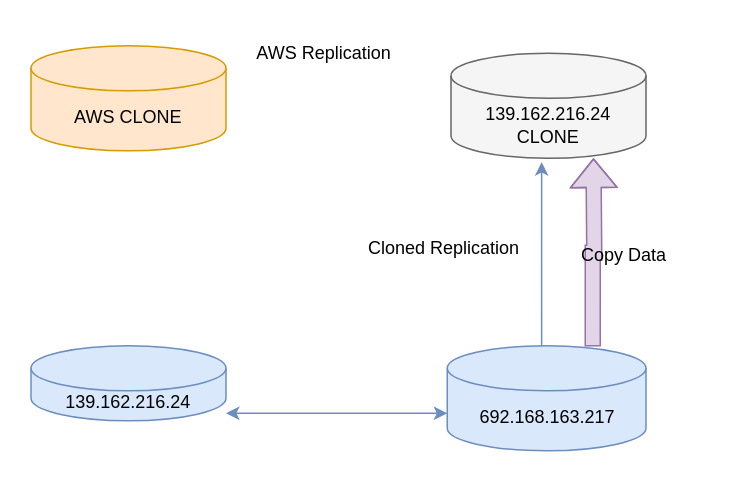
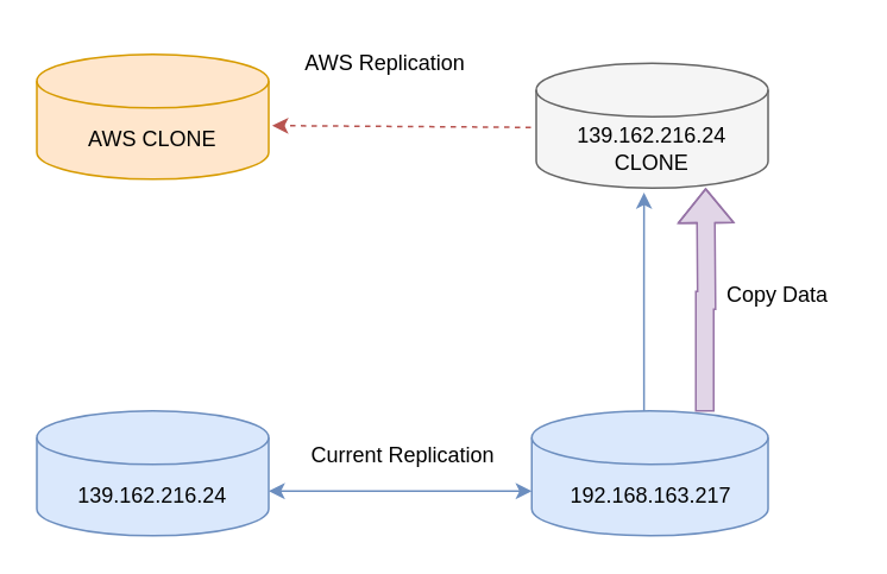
  <mxCell id="0" />
  <mxCell id="1" parent="0" />
- <mxCell id="2" value="139.162.216.24" style="shape=cylinder3;whiteSpace=wrap;html=1;boundedLbl=1;backgroundOutline=1;size=15;fillColor=#dae8fc;strokeColor=#6c8ebf;fontColor=#000000;" vertex="1" parent="1"><mxGeometry x="20" y="230" width="130" height="50" as="geometry" /></mxCell>
- <mxCell id="3" value="&lt;div&gt;692.168.163.217&lt;/div&gt;" style="shape=cylinder3;whiteSpace=wrap;html=1;boundedLbl=1;backgroundOutline=1;size=15;fillColor=#dae8fc;strokeColor=#6c8ebf;fontColor=#000000;" vertex="1" parent="1"><mxGeometry x="297.5" y="230" width="132.5" height="70" as="geometry" /></mxCell>
+ <mxCell id="2" value="139.162.216.24" style="shape=cylinder3;whiteSpace=wrap;html=1;boundedLbl=1;backgroundOutline=1;size=15;fillColor=#dae8fc;strokeColor=#6c8ebf;fontColor=#000000;" vertex="1" parent="1"><mxGeometry x="20" y="230" width="130" height="70" as="geometry" /></mxCell>
+ <mxCell id="3" value="&lt;div&gt;192.168.163.217&lt;/div&gt;" style="shape=cylinder3;whiteSpace=wrap;html=1;boundedLbl=1;backgroundOutline=1;size=15;fillColor=#dae8fc;strokeColor=#6c8ebf;fontColor=#000000;" vertex="1" parent="1"><mxGeometry x="297.5" y="230" width="132.5" height="70" as="geometry" /></mxCell>
  <mxCell id="4" value="&lt;div&gt;AWS CLONE&lt;/div&gt;" style="shape=cylinder3;whiteSpace=wrap;html=1;boundedLbl=1;backgroundOutline=1;size=15;fillColor=#ffe6cc;strokeColor=#d79b00;fontColor=#000000;" vertex="1" parent="1"><mxGeometry x="20" y="30" width="130" height="70" as="geometry" /></mxCell>
  <mxCell id="5" style="edgeStyle=orthogonalEdgeStyle;rounded=0;orthogonalLoop=1;jettySize=auto;html=1;fillColor=#dae8fc;strokeColor=#6c8ebf;exitX=0.475;exitY=0;exitDx=0;exitDy=0;exitPerimeter=0;entryX=0.465;entryY=1.036;entryDx=0;entryDy=0;entryPerimeter=0;dashed=0;" edge="1" parent="1" source="3" target="6"><mxGeometry relative="1" as="geometry"><mxPoint x="330" y="160" as="targetPoint" /></mxGeometry></mxCell>
  <mxCell id="6" value="139.162.216.24 CLONE" style="shape=cylinder3;whiteSpace=wrap;html=1;boundedLbl=1;backgroundOutline=1;size=15;fillColor=#f5f5f5;strokeColor=#666666;fontColor=#000000;" vertex="1" parent="1"><mxGeometry x="300" y="35" width="130" height="70" as="geometry" /></mxCell>
  <mxCell id="7" value="" style="endArrow=classic;startArrow=classic;html=1;rounded=0;entryX=0;entryY=0;entryDx=0;entryDy=45;entryPerimeter=0;exitX=1;exitY=0;exitDx=0;exitDy=45;exitPerimeter=0;fillColor=#dae8fc;strokeColor=#6c8ebf;" edge="1" parent="1" source="2" target="3"><mxGeometry width="50" height="50" relative="1" as="geometry"><mxPoint x="180" y="290" as="sourcePoint" /><mxPoint x="230" y="240" as="targetPoint" /></mxGeometry></mxCell>
+ <mxCell id="8" value="" style="endArrow=classic;html=1;rounded=0;exitX=-0.023;exitY=0.514;exitDx=0;exitDy=0;exitPerimeter=0;fillColor=#f8cecc;strokeColor=#b85450;entryX=1.015;entryY=0.571;entryDx=0;entryDy=0;entryPerimeter=0;dashed=1;" edge="1" parent="1" source="6" target="4"><mxGeometry width="50" height="50" relative="1" as="geometry"><mxPoint x="210" y="80" as="sourcePoint" /><mxPoint x="180" y="100" as="targetPoint" /></mxGeometry></mxCell>
  <mxCell id="9" value="AWS Replication" style="text;html=1;align=center;verticalAlign=middle;resizable=0;points=[];autosize=1;strokeColor=none;fillColor=none;" vertex="1" parent="1"><mxGeometry x="160" y="20" width="110" height="30" as="geometry" /></mxCell>
- <mxCell id="10" value="Cloned Replication" style="text;html=1;align=center;verticalAlign=middle;resizable=0;points=[];autosize=1;strokeColor=none;fillColor=none;" vertex="1" parent="1"><mxGeometry x="230" y="150" width="130" height="30" as="geometry" /></mxCell>
+ <mxCell id="11" value="Current Replication" style="text;html=1;align=center;verticalAlign=middle;resizable=0;points=[];autosize=1;strokeColor=none;fillColor=none;" vertex="1" parent="1"><mxGeometry x="160" y="240" width="130" height="30" as="geometry" /></mxCell>
  <mxCell id="12" style="edgeStyle=orthogonalEdgeStyle;rounded=0;orthogonalLoop=1;jettySize=auto;html=1;fillColor=#e1d5e7;strokeColor=#9673a6;exitX=0.732;exitY=0.007;exitDx=0;exitDy=0;exitPerimeter=0;entryX=0.465;entryY=1.036;entryDx=0;entryDy=0;entryPerimeter=0;shape=flexArrow;" edge="1" parent="1" source="3"><mxGeometry relative="1" as="geometry"><mxPoint x="395" y="227" as="sourcePoint" /><mxPoint x="395" y="105" as="targetPoint" /></mxGeometry></mxCell>
- <mxCell id="13" value="Copy Data" style="text;html=1;align=center;verticalAlign=middle;resizable=0;points=[];autosize=1;strokeColor=none;fillColor=none;" vertex="1" parent="1"><mxGeometry x="375" y="155" width="80" height="30" as="geometry" /></mxCell>
+ <mxCell id="13" value="Copy Data" style="text;html=1;align=center;verticalAlign=middle;resizable=0;points=[];autosize=1;strokeColor=none;fillColor=none;" vertex="1" parent="1"><mxGeometry x="395" y="150" width="80" height="30" as="geometry" /></mxCell>
